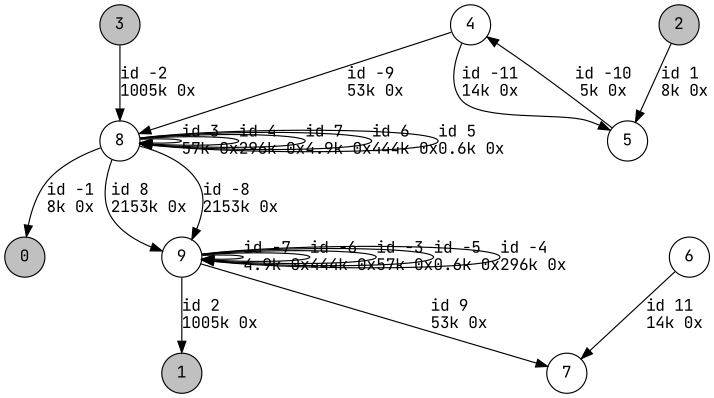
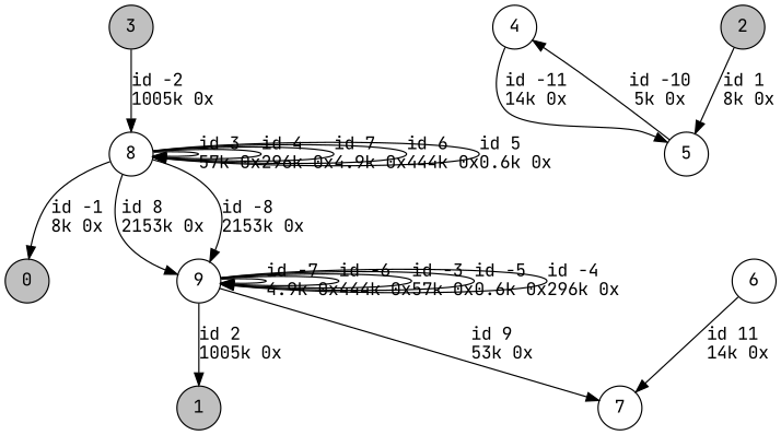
  digraph {
    fontname="JetBrains Mono"
    nodesep=0.5
    node [fontname="JetBrains Mono" shape=circle]
    edge [color=black fontname="JetBrains Mono"]
    0 [fillcolor=grey height=0.3 style=filled]
    1 [fillcolor=grey height=0.3 style=filled]
    2 [fillcolor=grey height=0.3 style=filled]
    5 [height=0.3]
    4 [height=0.3]
    3 [fillcolor=grey height=0.3 style=filled]
    8 [height=0.3]
    9 [height=0.3]
    7 [height=0.3]
    6 [height=0.3]
    2 -> 5 [label="id 1\l8k 0x"]
    5 -> 4 [label="id -10\l5k 0x"]
    4 -> 5 [label="id -11\l14k 0x"]
-   4 -> 8 [label="id -9\l53k 0x"]
    3 -> 8 [label="id -2\l1005k 0x"]
    8 -> 0 [label="id -1\l8k 0x"]
    8 -> 8 [label="id 3\l57k 0x"]
    8 -> 8 [label="id 4\l296k 0x"]
    8 -> 8 [label="id 7\l4.9k 0x"]
    8 -> 8 [label="id 6\l444k 0x"]
    8 -> 8 [label="id 5\l0.6k 0x"]
    8 -> 9 [label="id -8\l2153k 0x"]
    8 -> 9 [label="id 8\l2153k 0x"]
    9 -> 1 [label="id 2\l1005k 0x"]
    9 -> 9 [label="id -7\l4.9k 0x"]
    9 -> 9 [label="id -6\l444k 0x"]
    9 -> 9 [label="id -3\l57k 0x"]
    9 -> 9 [label="id -5\l0.6k 0x"]
    9 -> 9 [label="id -4\l296k 0x"]
    9 -> 7 [label="id 9\l53k 0x"]
    6 -> 7 [label="id 11\l14k 0x"]
  }
